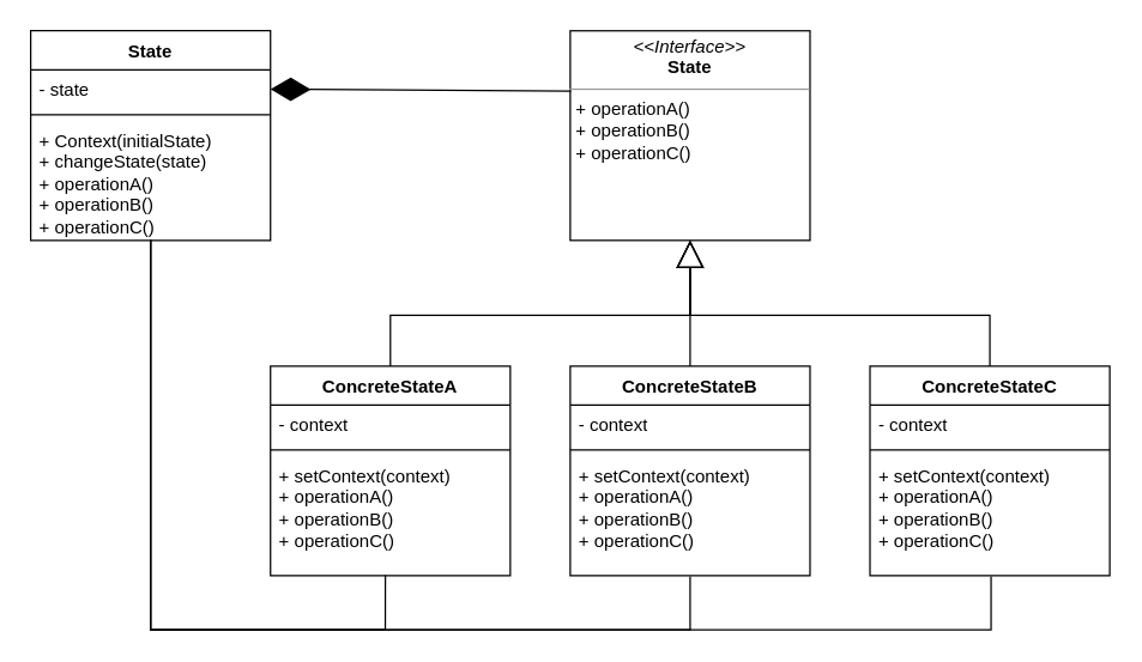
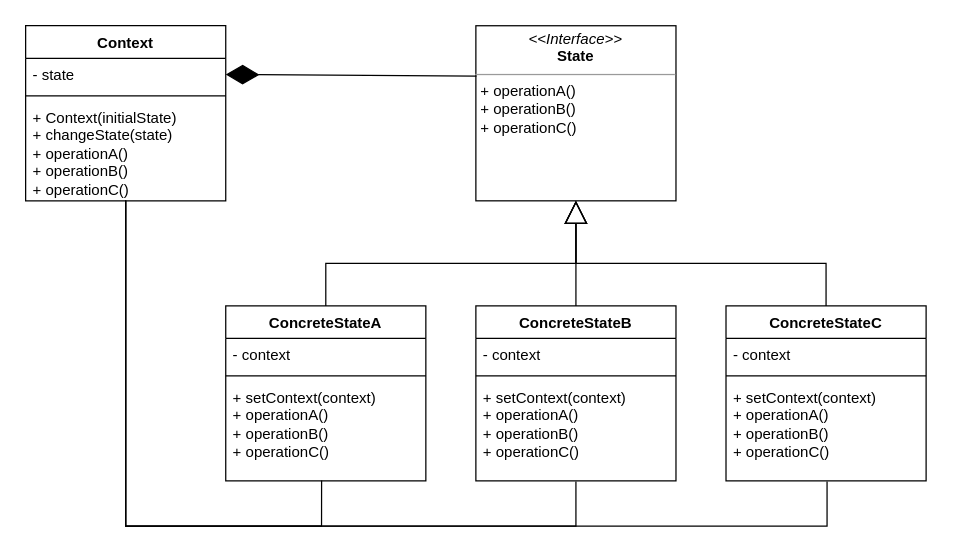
  <mxCell id="0" />
  <mxCell id="1" parent="0" />
- <mxCell id="2" value="State" style="swimlane;fontStyle=1;align=center;verticalAlign=top;childLayout=stackLayout;horizontal=1;startSize=26;horizontalStack=0;resizeParent=1;resizeParentMax=0;resizeLast=0;collapsible=1;marginBottom=0;whiteSpace=wrap;html=1;" vertex="1" parent="1"><mxGeometry x="20" y="20" width="160" height="140" as="geometry" /></mxCell>
+ <mxCell id="2" value="Context" style="swimlane;fontStyle=1;align=center;verticalAlign=top;childLayout=stackLayout;horizontal=1;startSize=26;horizontalStack=0;resizeParent=1;resizeParentMax=0;resizeLast=0;collapsible=1;marginBottom=0;whiteSpace=wrap;html=1;" vertex="1" parent="1"><mxGeometry x="20" y="20" width="160" height="140" as="geometry" /></mxCell>
  <mxCell id="3" value="- state" style="text;strokeColor=none;fillColor=none;align=left;verticalAlign=top;spacingLeft=4;spacingRight=4;overflow=hidden;rotatable=0;points=[[0,0.5],[1,0.5]];portConstraint=eastwest;whiteSpace=wrap;html=1;" vertex="1" parent="2"><mxGeometry y="26" width="160" height="26" as="geometry" /></mxCell>
  <mxCell id="4" value="" style="line;strokeWidth=1;fillColor=none;align=left;verticalAlign=middle;spacingTop=-1;spacingLeft=3;spacingRight=3;rotatable=0;labelPosition=right;points=[];portConstraint=eastwest;strokeColor=inherit;" vertex="1" parent="2"><mxGeometry y="52" width="160" height="8" as="geometry" /></mxCell>
  <mxCell id="5" value="+&amp;nbsp;Context(initialState)&lt;br&gt;+ changeState(state)&lt;br&gt;+ operationA()&lt;br&gt;+ operationB()&lt;br&gt;+ operationC()" style="text;strokeColor=none;fillColor=none;align=left;verticalAlign=top;spacingLeft=4;spacingRight=4;overflow=hidden;rotatable=0;points=[[0,0.5],[1,0.5]];portConstraint=eastwest;whiteSpace=wrap;html=1;" vertex="1" parent="2"><mxGeometry y="60" width="160" height="80" as="geometry" /></mxCell>
  <mxCell id="6" value="&lt;p style=&quot;margin:0px;margin-top:4px;text-align:center;&quot;&gt;&lt;i&gt;&amp;lt;&amp;lt;Interface&amp;gt;&amp;gt;&lt;/i&gt;&lt;br&gt;&lt;b&gt;State&lt;/b&gt;&lt;/p&gt;&lt;hr size=&quot;1&quot;&gt;&lt;p style=&quot;margin:0px;margin-left:4px;&quot;&gt;&lt;/p&gt;&lt;p style=&quot;margin:0px;margin-left:4px;&quot;&gt;+ operationA()&lt;br style=&quot;border-color: var(--border-color);&quot;&gt;+ operationB()&lt;br style=&quot;border-color: var(--border-color);&quot;&gt;+ operationC()&lt;br&gt;&lt;/p&gt;" style="verticalAlign=top;align=left;overflow=fill;fontSize=12;fontFamily=Helvetica;html=1;whiteSpace=wrap;" vertex="1" parent="1"><mxGeometry x="380" y="20" width="160" height="140" as="geometry" /></mxCell>
  <mxCell id="7" value="ConcreteStateA" style="swimlane;fontStyle=1;align=center;verticalAlign=top;childLayout=stackLayout;horizontal=1;startSize=26;horizontalStack=0;resizeParent=1;resizeParentMax=0;resizeLast=0;collapsible=1;marginBottom=0;whiteSpace=wrap;html=1;" vertex="1" parent="1"><mxGeometry x="180" y="244" width="160" height="140" as="geometry" /></mxCell>
  <mxCell id="8" value="- context" style="text;strokeColor=none;fillColor=none;align=left;verticalAlign=top;spacingLeft=4;spacingRight=4;overflow=hidden;rotatable=0;points=[[0,0.5],[1,0.5]];portConstraint=eastwest;whiteSpace=wrap;html=1;" vertex="1" parent="7"><mxGeometry y="26" width="160" height="26" as="geometry" /></mxCell>
  <mxCell id="9" value="" style="line;strokeWidth=1;fillColor=none;align=left;verticalAlign=middle;spacingTop=-1;spacingLeft=3;spacingRight=3;rotatable=0;labelPosition=right;points=[];portConstraint=eastwest;strokeColor=inherit;" vertex="1" parent="7"><mxGeometry y="52" width="160" height="8" as="geometry" /></mxCell>
  <mxCell id="10" value="+&amp;nbsp;setContext(context)&lt;br&gt;+ operationA()&lt;br&gt;+ operationB()&lt;br&gt;+ operationC()" style="text;strokeColor=none;fillColor=none;align=left;verticalAlign=top;spacingLeft=4;spacingRight=4;overflow=hidden;rotatable=0;points=[[0,0.5],[1,0.5]];portConstraint=eastwest;whiteSpace=wrap;html=1;" vertex="1" parent="7"><mxGeometry y="60" width="160" height="80" as="geometry" /></mxCell>
  <mxCell id="11" value="" style="endArrow=block;endSize=16;endFill=0;html=1;rounded=0;exitX=0.5;exitY=0;exitDx=0;exitDy=0;entryX=0.5;entryY=1;entryDx=0;entryDy=0;edgeStyle=orthogonalEdgeStyle;" edge="1" parent="1" source="7" target="6"><mxGeometry width="160" relative="1" as="geometry"><mxPoint x="230" y="180" as="sourcePoint" /><mxPoint x="390" y="180" as="targetPoint" /><Array as="points"><mxPoint x="260" y="210" /><mxPoint x="460" y="210" /></Array><mxPoint as="offset" /></mxGeometry></mxCell>
  <mxCell id="12" value="ConcreteStateB" style="swimlane;fontStyle=1;align=center;verticalAlign=top;childLayout=stackLayout;horizontal=1;startSize=26;horizontalStack=0;resizeParent=1;resizeParentMax=0;resizeLast=0;collapsible=1;marginBottom=0;whiteSpace=wrap;html=1;" vertex="1" parent="1"><mxGeometry x="380" y="244" width="160" height="140" as="geometry" /></mxCell>
  <mxCell id="13" value="- context" style="text;strokeColor=none;fillColor=none;align=left;verticalAlign=top;spacingLeft=4;spacingRight=4;overflow=hidden;rotatable=0;points=[[0,0.5],[1,0.5]];portConstraint=eastwest;whiteSpace=wrap;html=1;" vertex="1" parent="12"><mxGeometry y="26" width="160" height="26" as="geometry" /></mxCell>
  <mxCell id="14" value="" style="line;strokeWidth=1;fillColor=none;align=left;verticalAlign=middle;spacingTop=-1;spacingLeft=3;spacingRight=3;rotatable=0;labelPosition=right;points=[];portConstraint=eastwest;strokeColor=inherit;" vertex="1" parent="12"><mxGeometry y="52" width="160" height="8" as="geometry" /></mxCell>
  <mxCell id="15" value="+&amp;nbsp;setContext(context)&lt;br&gt;+ operationA()&lt;br&gt;+ operationB()&lt;br&gt;+ operationC()" style="text;strokeColor=none;fillColor=none;align=left;verticalAlign=top;spacingLeft=4;spacingRight=4;overflow=hidden;rotatable=0;points=[[0,0.5],[1,0.5]];portConstraint=eastwest;whiteSpace=wrap;html=1;" vertex="1" parent="12"><mxGeometry y="60" width="160" height="80" as="geometry" /></mxCell>
  <mxCell id="16" value="ConcreteStateC" style="swimlane;fontStyle=1;align=center;verticalAlign=top;childLayout=stackLayout;horizontal=1;startSize=26;horizontalStack=0;resizeParent=1;resizeParentMax=0;resizeLast=0;collapsible=1;marginBottom=0;whiteSpace=wrap;html=1;" vertex="1" parent="1"><mxGeometry x="580" y="244" width="160" height="140" as="geometry" /></mxCell>
  <mxCell id="17" value="- context" style="text;strokeColor=none;fillColor=none;align=left;verticalAlign=top;spacingLeft=4;spacingRight=4;overflow=hidden;rotatable=0;points=[[0,0.5],[1,0.5]];portConstraint=eastwest;whiteSpace=wrap;html=1;" vertex="1" parent="16"><mxGeometry y="26" width="160" height="26" as="geometry" /></mxCell>
  <mxCell id="18" value="" style="line;strokeWidth=1;fillColor=none;align=left;verticalAlign=middle;spacingTop=-1;spacingLeft=3;spacingRight=3;rotatable=0;labelPosition=right;points=[];portConstraint=eastwest;strokeColor=inherit;" vertex="1" parent="16"><mxGeometry y="52" width="160" height="8" as="geometry" /></mxCell>
  <mxCell id="19" value="+&amp;nbsp;setContext(context)&lt;br&gt;+ operationA()&lt;br&gt;+ operationB()&lt;br&gt;+ operationC()" style="text;strokeColor=none;fillColor=none;align=left;verticalAlign=top;spacingLeft=4;spacingRight=4;overflow=hidden;rotatable=0;points=[[0,0.5],[1,0.5]];portConstraint=eastwest;whiteSpace=wrap;html=1;" vertex="1" parent="16"><mxGeometry y="60" width="160" height="80" as="geometry" /></mxCell>
  <mxCell id="20" value="" style="endArrow=block;endSize=16;endFill=0;html=1;rounded=0;exitX=0.5;exitY=0;exitDx=0;exitDy=0;edgeStyle=orthogonalEdgeStyle;entryX=0.5;entryY=1;entryDx=0;entryDy=0;" edge="1" parent="1" source="12" target="6"><mxGeometry width="160" relative="1" as="geometry"><mxPoint x="270" y="230" as="sourcePoint" /><mxPoint x="510" y="170" as="targetPoint" /><mxPoint as="offset" /></mxGeometry></mxCell>
  <mxCell id="21" value="" style="endArrow=block;endSize=16;endFill=0;html=1;rounded=0;edgeStyle=orthogonalEdgeStyle;exitX=0.5;exitY=0;exitDx=0;exitDy=0;" edge="1" parent="1" source="16"><mxGeometry width="160" relative="1" as="geometry"><mxPoint x="650" y="200" as="sourcePoint" /><mxPoint x="460" y="160" as="targetPoint" /><mxPoint as="offset" /><Array as="points"><mxPoint x="660" y="210" /><mxPoint x="460" y="210" /></Array></mxGeometry></mxCell>
  <mxCell id="22" value="" style="endArrow=diamondThin;endFill=1;endSize=24;html=1;rounded=0;entryX=1;entryY=0.5;entryDx=0;entryDy=0;exitX=0.003;exitY=0.288;exitDx=0;exitDy=0;exitPerimeter=0;" edge="1" parent="1" source="6" target="3"><mxGeometry width="160" relative="1" as="geometry"><mxPoint x="370" y="60" as="sourcePoint" /><mxPoint x="394" y="140" as="targetPoint" /></mxGeometry></mxCell>
  <mxCell id="23" value="" style="endArrow=none;html=1;edgeStyle=orthogonalEdgeStyle;rounded=0;exitX=0.5;exitY=0.994;exitDx=0;exitDy=0;exitPerimeter=0;entryX=0.479;entryY=0.996;entryDx=0;entryDy=0;entryPerimeter=0;" edge="1" parent="1" source="5" target="10"><mxGeometry relative="1" as="geometry"><mxPoint x="-70" y="300" as="sourcePoint" /><mxPoint x="90" y="300" as="targetPoint" /><Array as="points"><mxPoint x="100" y="420" /><mxPoint x="257" y="420" /></Array></mxGeometry></mxCell>
  <mxCell id="24" value="" style="endArrow=none;html=1;edgeStyle=orthogonalEdgeStyle;rounded=0;entryX=0.5;entryY=1.006;entryDx=0;entryDy=0;entryPerimeter=0;" edge="1" parent="1" target="15"><mxGeometry relative="1" as="geometry"><mxPoint x="100" y="160" as="sourcePoint" /><mxPoint x="267" y="394" as="targetPoint" /><Array as="points"><mxPoint x="100" y="420" /><mxPoint x="460" y="420" /></Array></mxGeometry></mxCell>
  <mxCell id="25" value="" style="endArrow=none;html=1;edgeStyle=orthogonalEdgeStyle;rounded=0;entryX=0.505;entryY=1.006;entryDx=0;entryDy=0;entryPerimeter=0;" edge="1" parent="1" target="19"><mxGeometry relative="1" as="geometry"><mxPoint x="100" y="160" as="sourcePoint" /><mxPoint x="470" y="394" as="targetPoint" /><Array as="points"><mxPoint x="100" y="170" /><mxPoint x="100" y="420" /><mxPoint x="660" y="420" /><mxPoint x="660" y="385" /></Array></mxGeometry></mxCell>
